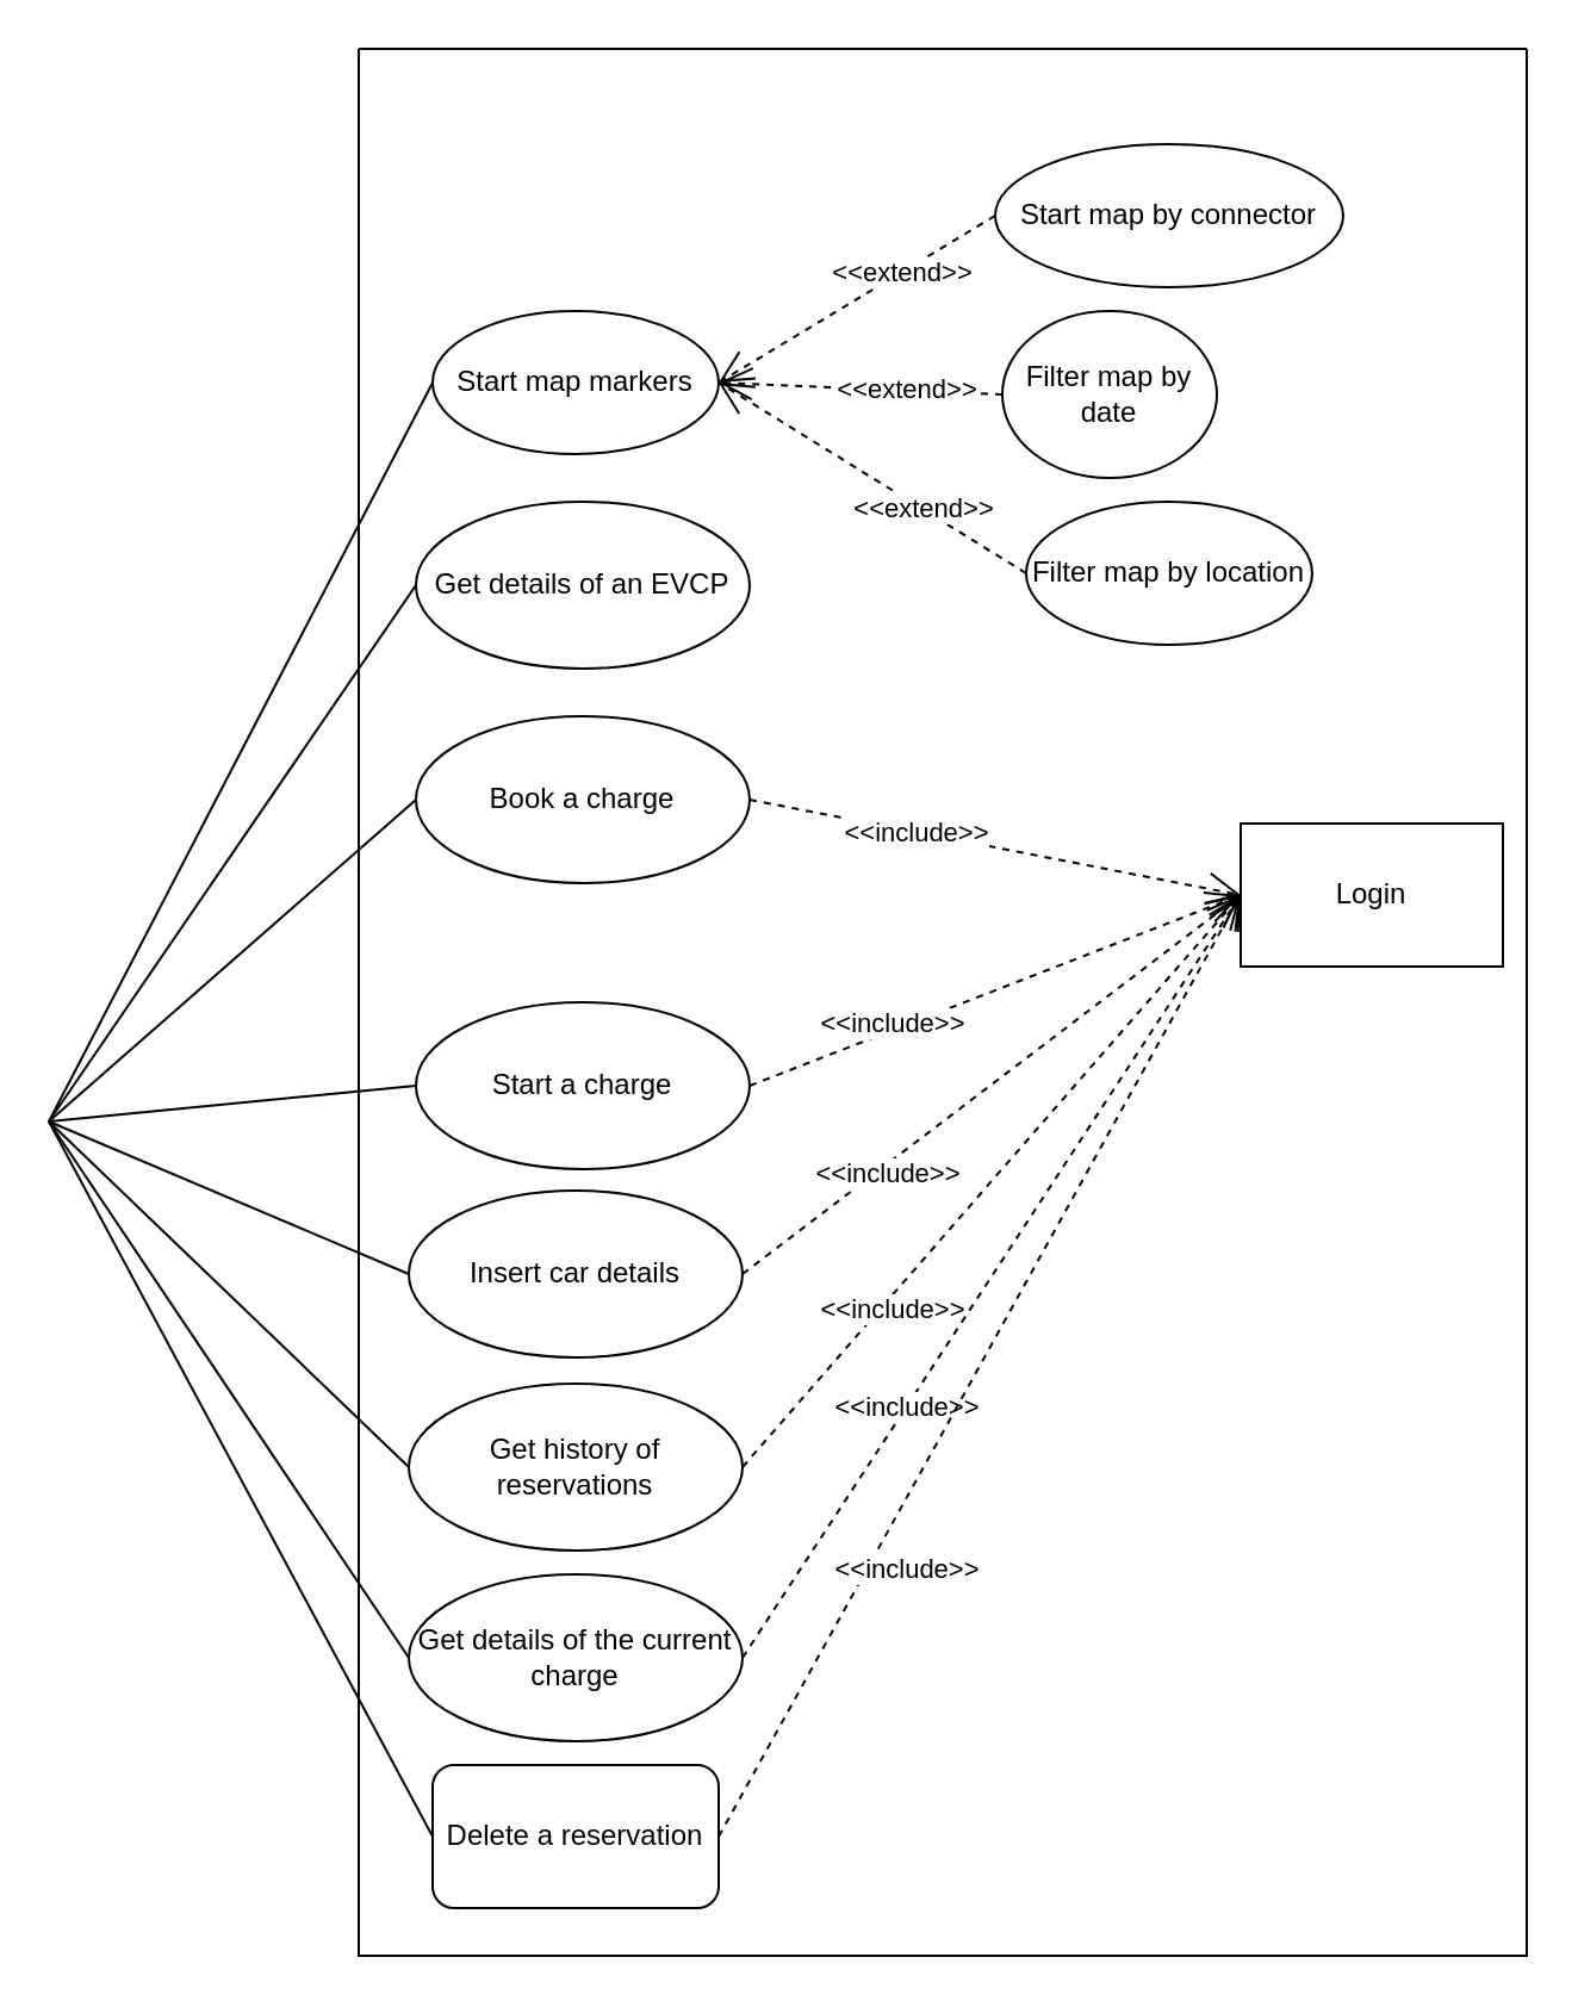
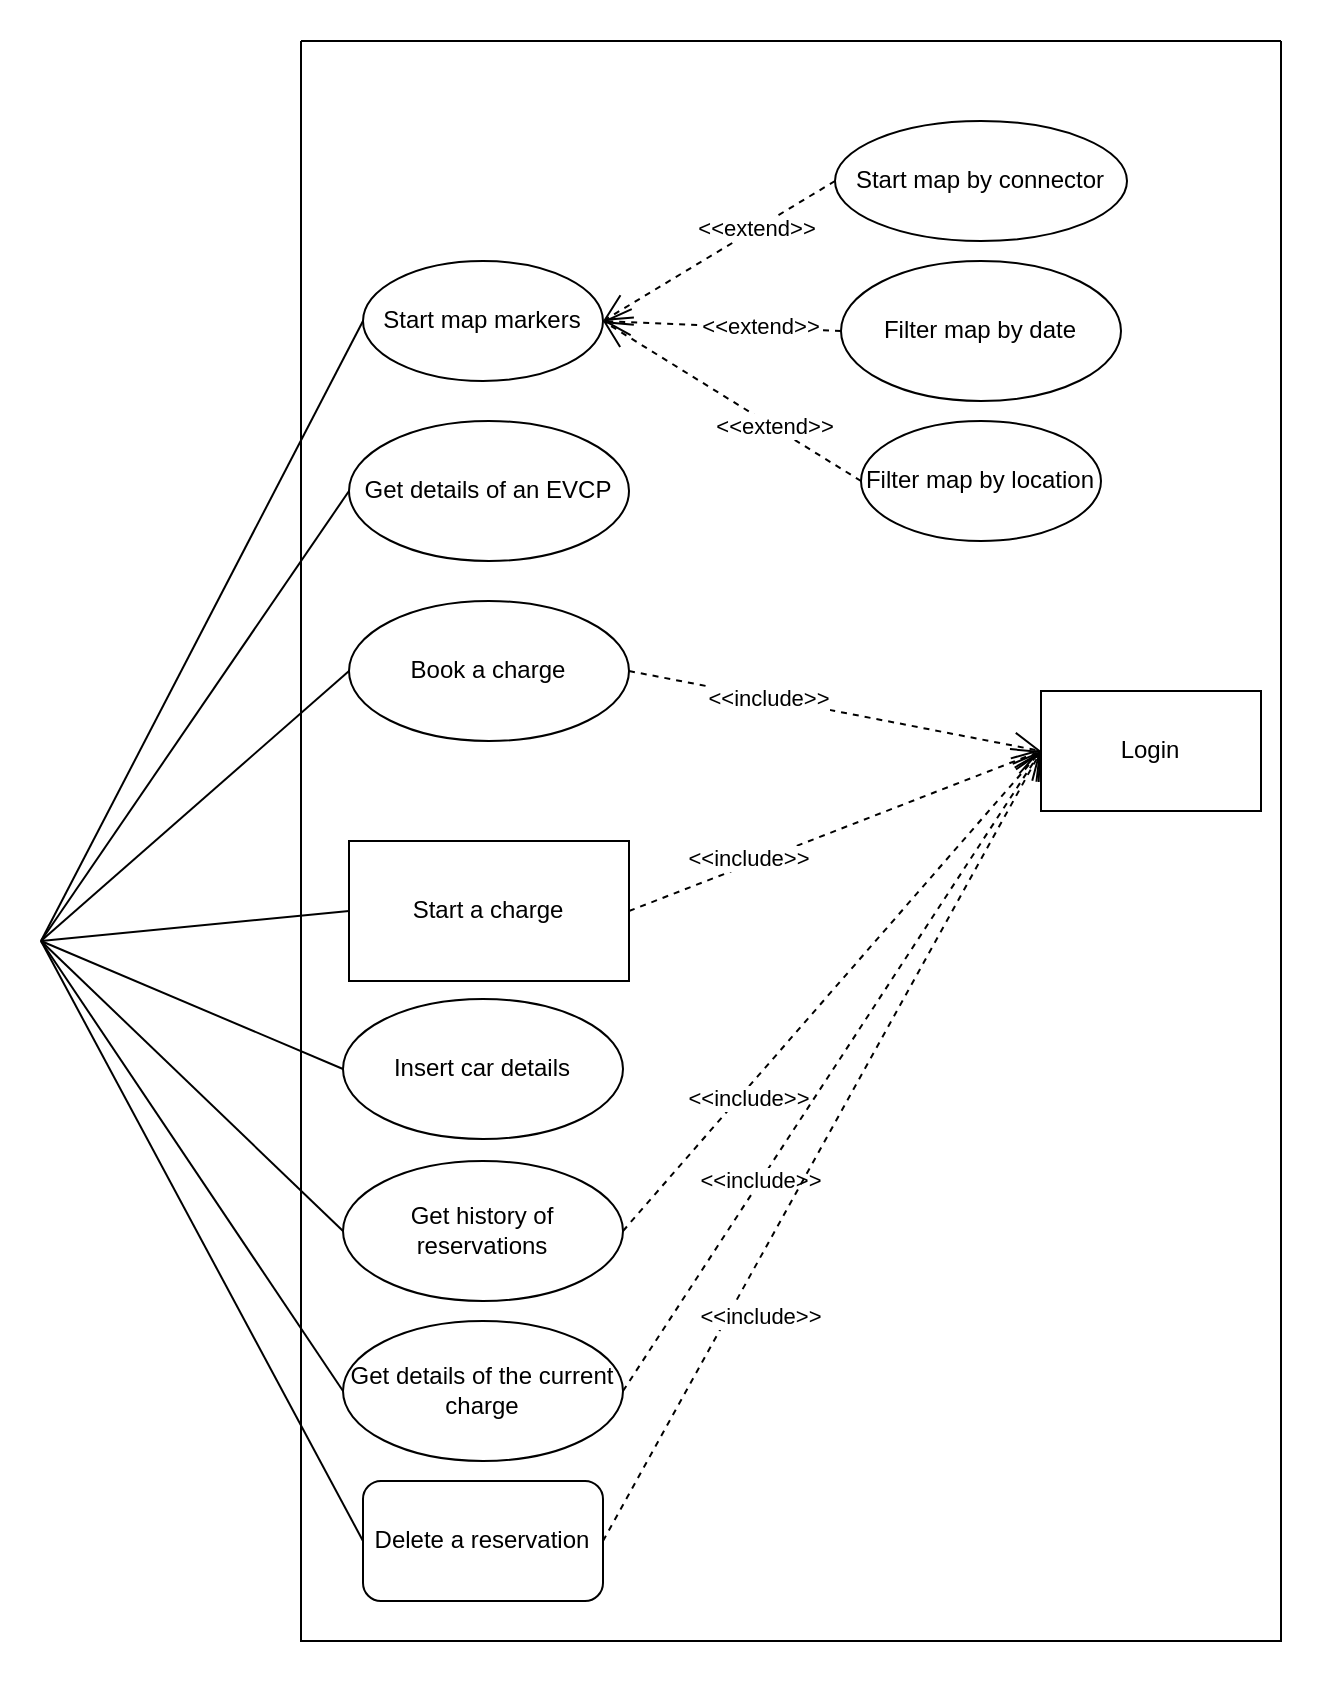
  <mxCell id="0" />
  <mxCell id="1" parent="0" />
  <mxCell id="2" value="" style="swimlane;startSize=0;" parent="1" vertex="1"><mxGeometry x="150" y="20" width="490" height="800" as="geometry"><mxRectangle x="370" y="70" width="50" height="40" as="alternateBounds" /></mxGeometry></mxCell>
  <mxCell id="3" value="Login" style="whiteSpace=wrap;html=1;strokeWidth=1;rounded=0;" parent="2" vertex="1"><mxGeometry x="370" y="325" width="110" height="60" as="geometry" /></mxCell>
  <mxCell id="4" value="Start map by connector" style="ellipse;whiteSpace=wrap;html=1;strokeWidth=1;" parent="2" vertex="1"><mxGeometry x="267" y="40" width="146" height="60" as="geometry" /></mxCell>
- <mxCell id="5" value="Filter map by date" style="ellipse;whiteSpace=wrap;html=1;strokeWidth=1;" parent="2" vertex="1"><mxGeometry x="270" y="110" width="90" height="70" as="geometry" /></mxCell>
+ <mxCell id="5" value="Filter map by date" style="ellipse;whiteSpace=wrap;html=1;strokeWidth=1;" parent="2" vertex="1"><mxGeometry x="270" y="110" width="140" height="70" as="geometry" /></mxCell>
  <mxCell id="6" value="Get details of an EVCP" style="ellipse;whiteSpace=wrap;html=1;strokeWidth=1;" parent="2" vertex="1"><mxGeometry x="24" y="190" width="140" height="70" as="geometry" /></mxCell>
  <mxCell id="7" value="Book a charge" style="ellipse;whiteSpace=wrap;html=1;strokeWidth=1;" parent="2" vertex="1"><mxGeometry x="24" y="280" width="140" height="70" as="geometry" /></mxCell>
  <mxCell id="8" value="Insert car details" style="ellipse;whiteSpace=wrap;html=1;strokeWidth=1;" parent="2" vertex="1"><mxGeometry x="21" y="479" width="140" height="70" as="geometry" /></mxCell>
  <mxCell id="9" value="Get history of reservations" style="ellipse;whiteSpace=wrap;html=1;strokeWidth=1;" parent="2" vertex="1"><mxGeometry x="21" y="560" width="140" height="70" as="geometry" /></mxCell>
- <mxCell id="10" value="Start a charge" style="ellipse;whiteSpace=wrap;html=1;strokeWidth=1;" parent="2" vertex="1"><mxGeometry x="24" y="400" width="140" height="70" as="geometry" /></mxCell>
+ <mxCell id="10" value="Start a charge" style="whiteSpace=wrap;html=1;strokeWidth=1;rounded=0;" parent="2" vertex="1"><mxGeometry x="24" y="400" width="140" height="70" as="geometry" /></mxCell>
  <mxCell id="11" value="Get details of the current charge" style="ellipse;whiteSpace=wrap;html=1;strokeWidth=1;" parent="2" vertex="1"><mxGeometry x="21" y="640" width="140" height="70" as="geometry" /></mxCell>
  <mxCell id="12" value="&amp;lt;&amp;lt;include&amp;gt;&amp;gt;" style="endArrow=open;endSize=12;dashed=1;html=1;rounded=0;entryX=0;entryY=0.5;entryDx=0;entryDy=0;exitX=1;exitY=0.5;exitDx=0;exitDy=0;" parent="2" source="7" target="3" edge="1"><mxGeometry x="-0.327" width="160" relative="1" as="geometry"><mxPoint x="220" y="118.0" as="sourcePoint" /><mxPoint x="346.0" y="118.0" as="targetPoint" /><mxPoint as="offset" /></mxGeometry></mxCell>
  <mxCell id="13" value="&amp;lt;&amp;lt;include&amp;gt;&amp;gt;" style="endArrow=open;endSize=12;dashed=1;html=1;rounded=0;entryX=0;entryY=0.5;entryDx=0;entryDy=0;exitX=1;exitY=0.5;exitDx=0;exitDy=0;" parent="2" source="10" target="3" edge="1"><mxGeometry x="-0.411" y="3" width="160" relative="1" as="geometry"><mxPoint x="240" y="138.0" as="sourcePoint" /><mxPoint x="366.0" y="138.0" as="targetPoint" /><mxPoint as="offset" /></mxGeometry></mxCell>
- <mxCell id="14" value="&amp;lt;&amp;lt;include&amp;gt;&amp;gt;" style="endArrow=open;endSize=12;dashed=1;html=1;rounded=0;entryX=0;entryY=0.5;entryDx=0;entryDy=0;exitX=1;exitY=0.5;exitDx=0;exitDy=0;" parent="2" source="8" target="3" edge="1"><mxGeometry x="-0.437" y="-4" width="160" relative="1" as="geometry"><mxPoint x="285" y="474.0" as="sourcePoint" /><mxPoint x="411.0" y="474.0" as="targetPoint" /><mxPoint as="offset" /></mxGeometry></mxCell>
  <mxCell id="15" value="&amp;lt;&amp;lt;include&amp;gt;&amp;gt;" style="endArrow=open;endSize=12;dashed=1;html=1;rounded=0;entryX=0;entryY=0.5;entryDx=0;entryDy=0;exitX=1;exitY=0.5;exitDx=0;exitDy=0;" parent="2" source="9" target="3" edge="1"><mxGeometry x="-0.43" y="-4" width="160" relative="1" as="geometry"><mxPoint x="295" y="484" as="sourcePoint" /><mxPoint x="421.0" y="484" as="targetPoint" /><mxPoint as="offset" /></mxGeometry></mxCell>
  <mxCell id="16" value="&amp;lt;&amp;lt;include&amp;gt;&amp;gt;" style="endArrow=open;endSize=12;dashed=1;html=1;rounded=0;entryX=0;entryY=0.5;entryDx=0;entryDy=0;exitX=1;exitY=0.5;exitDx=0;exitDy=0;" parent="2" source="11" target="3" edge="1"><mxGeometry x="-0.343" width="160" relative="1" as="geometry"><mxPoint x="305" y="494" as="sourcePoint" /><mxPoint x="431.0" y="494" as="targetPoint" /><mxPoint as="offset" /></mxGeometry></mxCell>
  <mxCell id="17" value="Delete a reservation" style="whiteSpace=wrap;html=1;rounded=1;" parent="2" vertex="1"><mxGeometry x="31" y="720" width="120" height="60" as="geometry" /></mxCell>
  <mxCell id="18" value="&amp;lt;&amp;lt;include&amp;gt;&amp;gt;" style="endArrow=open;endSize=12;dashed=1;html=1;rounded=0;exitX=1;exitY=0.5;exitDx=0;exitDy=0;entryX=0;entryY=0.5;entryDx=0;entryDy=0;" parent="2" source="17" edge="1" target="3"><mxGeometry x="-0.398" y="-15" width="160" relative="1" as="geometry"><mxPoint x="171" y="775" as="sourcePoint" /><mxPoint x="370" y="450" as="targetPoint" /><mxPoint as="offset" /></mxGeometry></mxCell>
  <mxCell id="19" value="Start map markers" style="ellipse;whiteSpace=wrap;html=1;" vertex="1" parent="2"><mxGeometry x="31" y="110" width="120" height="60" as="geometry" /></mxCell>
  <mxCell id="20" value="Filter map by location" style="ellipse;whiteSpace=wrap;html=1;" vertex="1" parent="2"><mxGeometry x="280" y="190" width="120" height="60" as="geometry" /></mxCell>
  <mxCell id="21" value="&amp;lt;&amp;lt;extend&amp;gt;&amp;gt;" style="endArrow=open;endSize=12;dashed=1;html=1;rounded=0;entryX=1;entryY=0.5;entryDx=0;entryDy=0;exitX=0;exitY=0.5;exitDx=0;exitDy=0;" edge="1" parent="2" source="4" target="19"><mxGeometry x="-0.327" width="160" relative="1" as="geometry"><mxPoint x="174" y="200" as="sourcePoint" /><mxPoint x="380" y="279" as="targetPoint" /><mxPoint as="offset" /></mxGeometry></mxCell>
  <mxCell id="22" value="&amp;lt;&amp;lt;extend&amp;gt;&amp;gt;" style="endArrow=open;endSize=12;dashed=1;html=1;rounded=0;entryX=1;entryY=0.5;entryDx=0;entryDy=0;exitX=0;exitY=0.5;exitDx=0;exitDy=0;" edge="1" parent="2" source="5" target="19"><mxGeometry x="-0.327" width="160" relative="1" as="geometry"><mxPoint x="295" y="50" as="sourcePoint" /><mxPoint x="164" y="110" as="targetPoint" /><mxPoint as="offset" /></mxGeometry></mxCell>
  <mxCell id="23" value="&amp;lt;&amp;lt;extend&amp;gt;&amp;gt;" style="endArrow=open;endSize=12;dashed=1;html=1;rounded=0;entryX=1;entryY=0.5;entryDx=0;entryDy=0;exitX=0;exitY=0.5;exitDx=0;exitDy=0;" edge="1" parent="2" source="20" target="19"><mxGeometry x="-0.327" width="160" relative="1" as="geometry"><mxPoint x="305" y="60" as="sourcePoint" /><mxPoint x="174" y="120" as="targetPoint" /><mxPoint as="offset" /></mxGeometry></mxCell>
  <mxCell id="24" value="" style="endArrow=none;html=1;rounded=0;entryX=0;entryY=0.5;entryDx=0;entryDy=0;" parent="1" target="6" edge="1"><mxGeometry width="50" height="50" relative="1" as="geometry"><mxPoint x="20" y="470" as="sourcePoint" /><mxPoint x="130" y="370" as="targetPoint" /></mxGeometry></mxCell>
  <mxCell id="25" value="" style="endArrow=none;html=1;rounded=0;entryX=0;entryY=0.5;entryDx=0;entryDy=0;" parent="1" target="7" edge="1"><mxGeometry width="50" height="50" relative="1" as="geometry"><mxPoint x="20" y="470" as="sourcePoint" /><mxPoint x="140" y="380" as="targetPoint" /></mxGeometry></mxCell>
  <mxCell id="26" value="" style="endArrow=none;html=1;rounded=0;entryX=0;entryY=0.5;entryDx=0;entryDy=0;" parent="1" target="10" edge="1"><mxGeometry width="50" height="50" relative="1" as="geometry"><mxPoint x="20" y="470" as="sourcePoint" /><mxPoint x="160" y="400" as="targetPoint" /></mxGeometry></mxCell>
  <mxCell id="27" value="" style="endArrow=none;html=1;rounded=0;entryX=0;entryY=0.5;entryDx=0;entryDy=0;" parent="1" target="8" edge="1"><mxGeometry width="50" height="50" relative="1" as="geometry"><mxPoint x="20" y="470" as="sourcePoint" /><mxPoint x="170" y="410" as="targetPoint" /></mxGeometry></mxCell>
  <mxCell id="28" value="" style="endArrow=none;html=1;rounded=0;entryX=0;entryY=0.5;entryDx=0;entryDy=0;" parent="1" target="9" edge="1"><mxGeometry width="50" height="50" relative="1" as="geometry"><mxPoint x="20" y="470" as="sourcePoint" /><mxPoint x="180" y="420" as="targetPoint" /></mxGeometry></mxCell>
  <mxCell id="29" value="" style="endArrow=none;html=1;rounded=0;entryX=0;entryY=0.5;entryDx=0;entryDy=0;" parent="1" target="11" edge="1"><mxGeometry width="50" height="50" relative="1" as="geometry"><mxPoint x="20" y="470" as="sourcePoint" /><mxPoint x="190" y="430" as="targetPoint" /></mxGeometry></mxCell>
  <mxCell id="30" value="" style="endArrow=none;html=1;rounded=0;entryX=0;entryY=0.5;entryDx=0;entryDy=0;" parent="1" target="17" edge="1"><mxGeometry width="50" height="50" relative="1" as="geometry"><mxPoint x="20" y="470" as="sourcePoint" /><mxPoint x="181" y="795" as="targetPoint" /></mxGeometry></mxCell>
  <mxCell id="31" value="" style="endArrow=none;html=1;rounded=0;entryX=0;entryY=0.5;entryDx=0;entryDy=0;" edge="1" parent="1" target="19"><mxGeometry width="50" height="50" relative="1" as="geometry"><mxPoint x="20" y="470" as="sourcePoint" /><mxPoint x="62" as="targetPoint" y="140" /></mxGeometry></mxCell>
